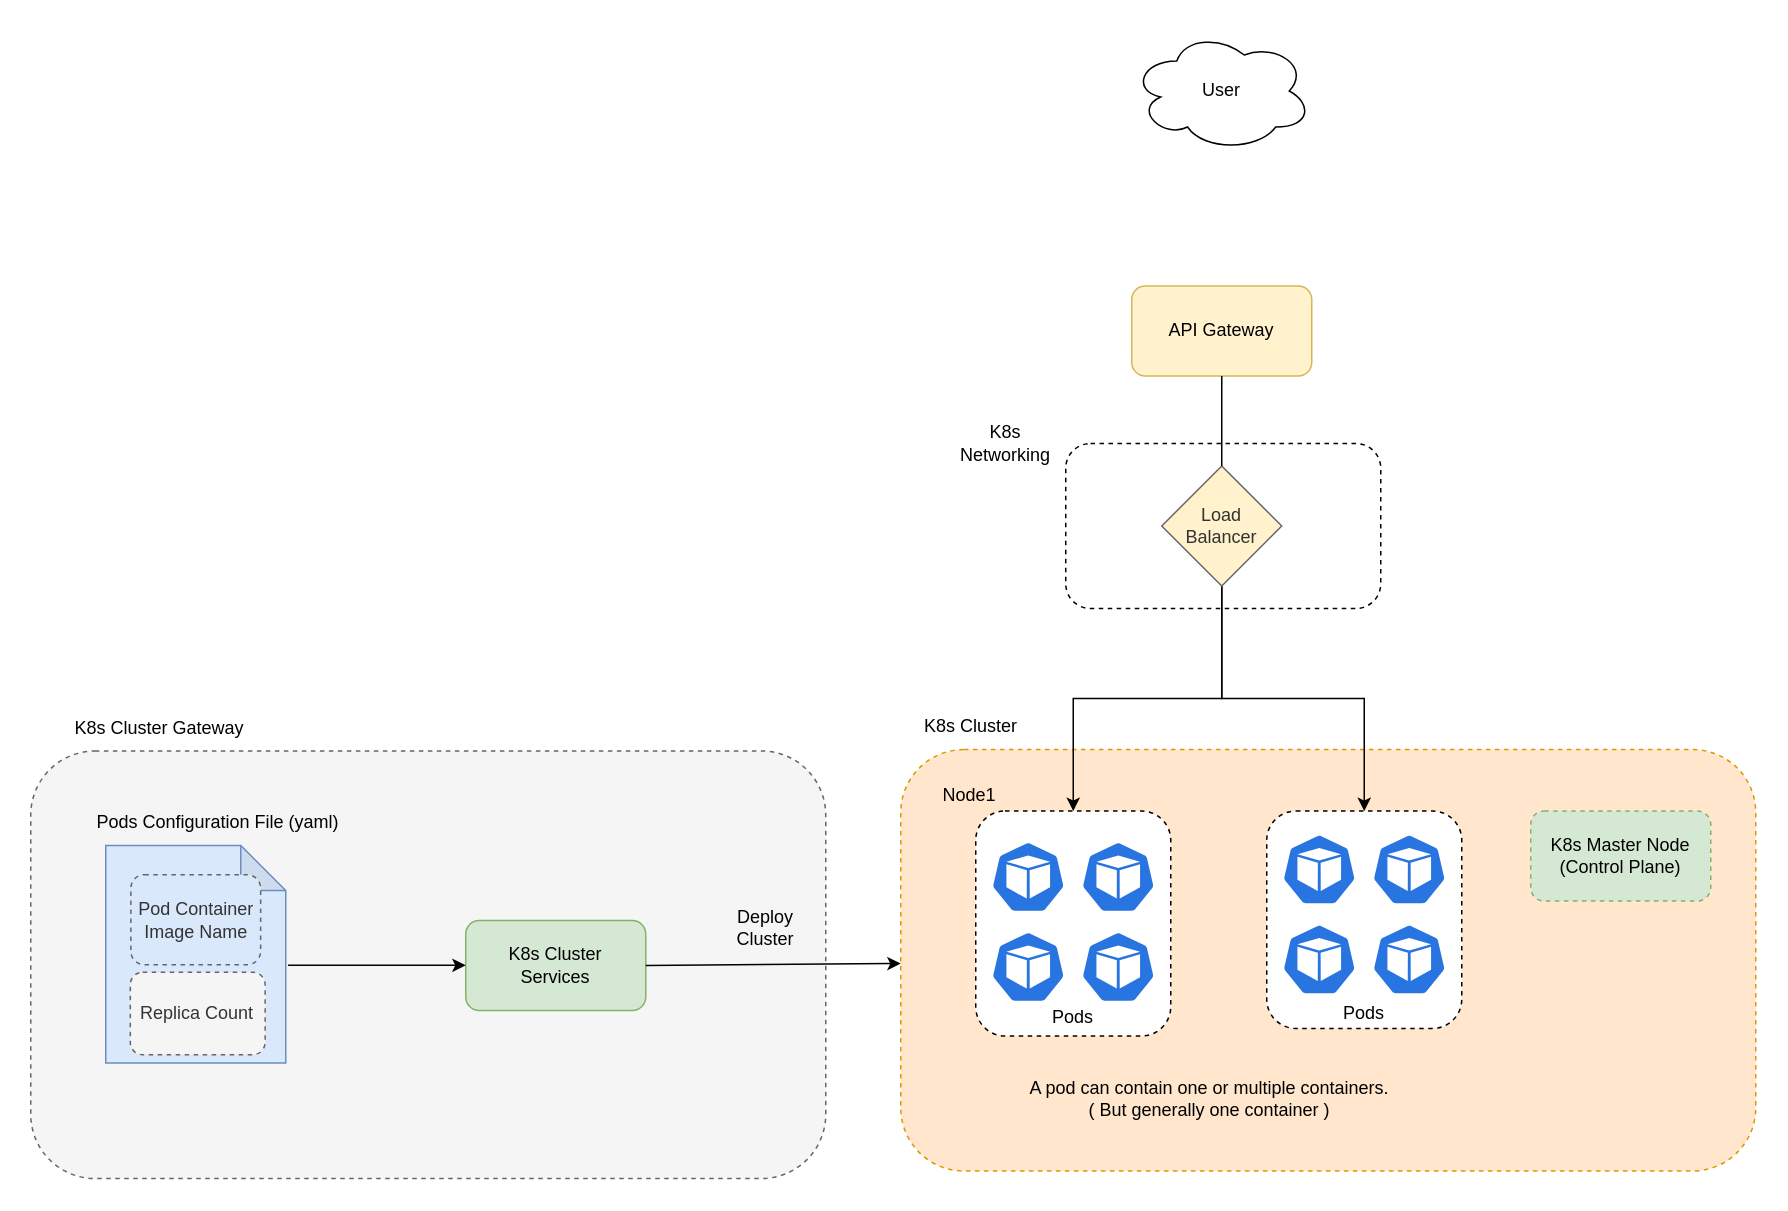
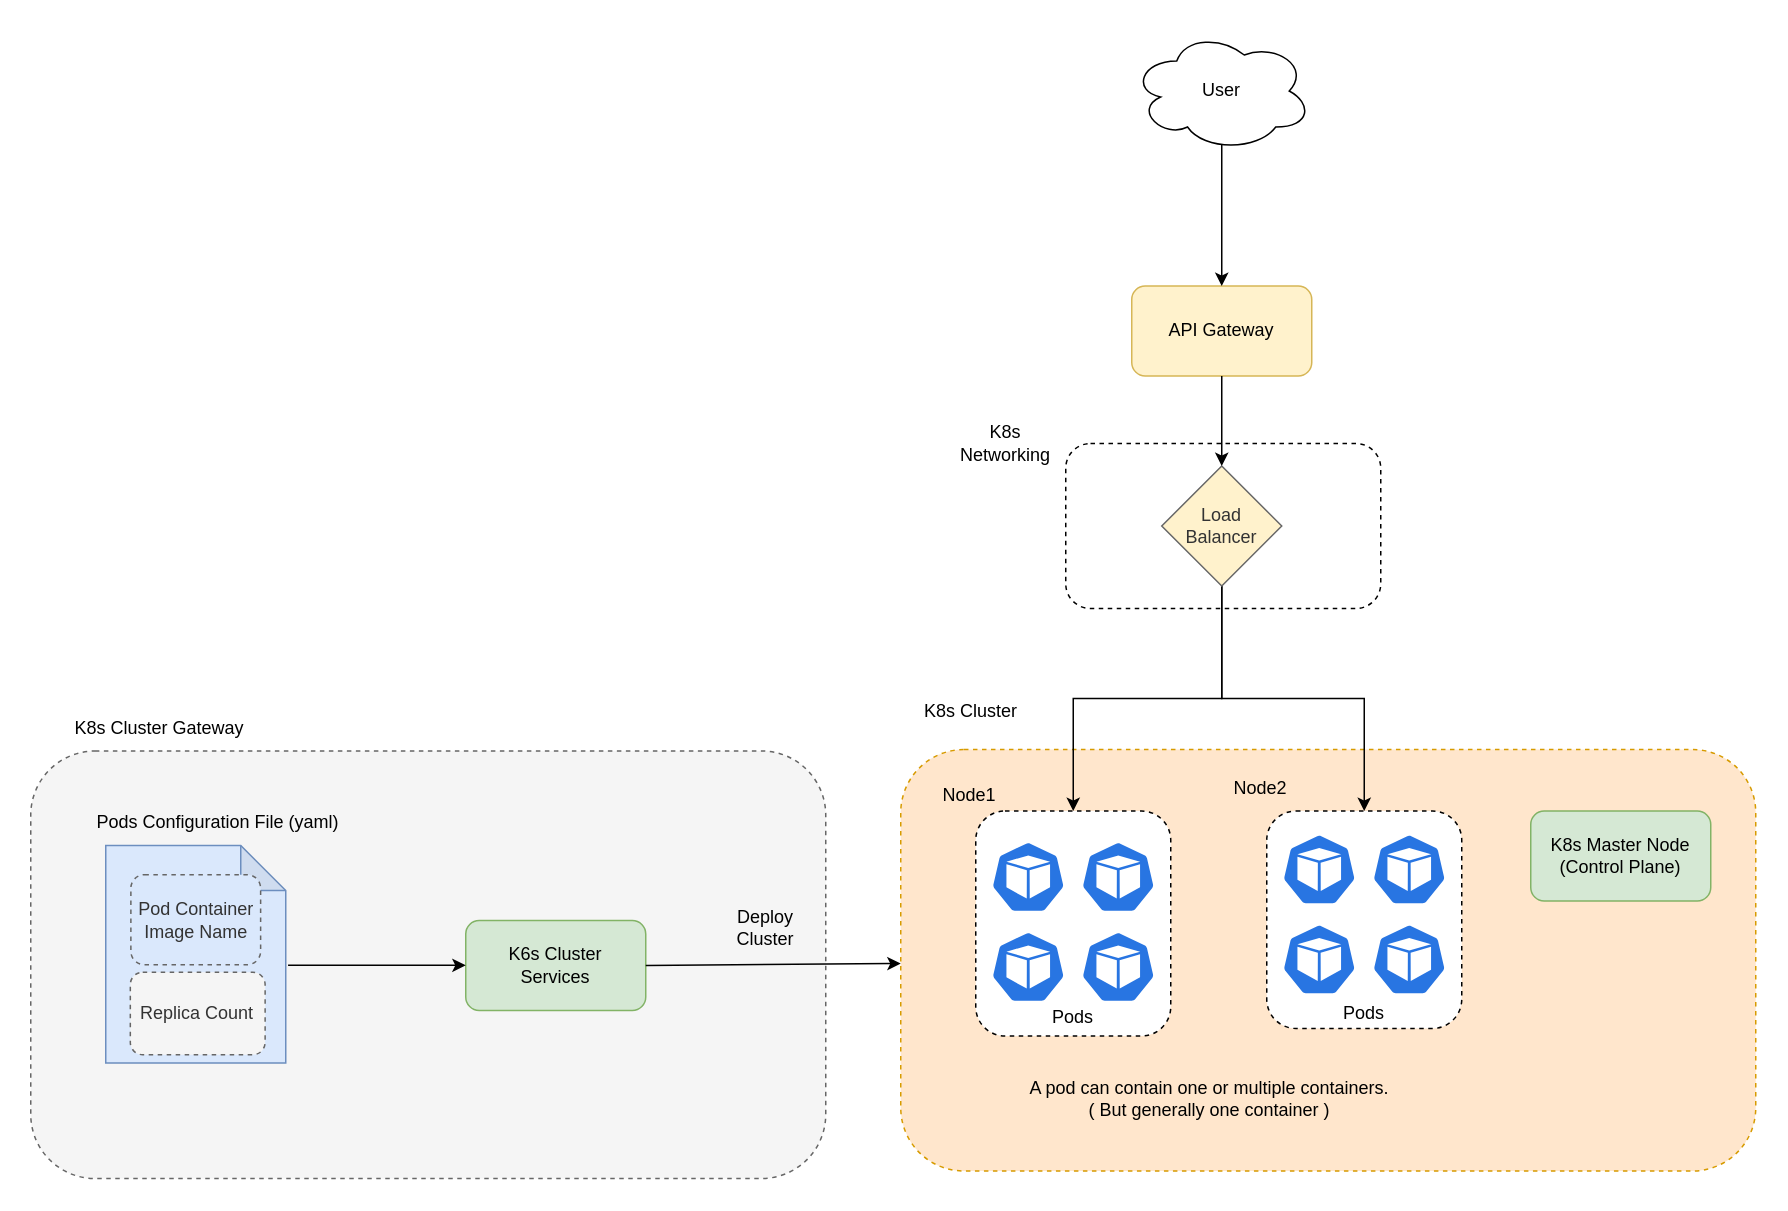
  <mxCell id="0" />
  <mxCell id="1" parent="0" />
  <mxCell id="2" value="" style="rounded=1;whiteSpace=wrap;html=1;dashed=1;" vertex="1" parent="1"><mxGeometry x="710" y="295" width="210" height="110" as="geometry" /></mxCell>
  <mxCell id="3" value="" style="rounded=1;whiteSpace=wrap;html=1;dashed=1;fillColor=#f5f5f5;strokeColor=#666666;fontColor=#333333;" parent="1" vertex="1"><mxGeometry x="20" y="500" width="530" height="285" as="geometry" /></mxCell>
  <mxCell id="4" value="" style="rounded=1;whiteSpace=wrap;html=1;dashed=1;fillColor=#ffe6cc;strokeColor=#d79b00;" parent="1" vertex="1"><mxGeometry x="600" y="499" width="570" height="281" as="geometry" /></mxCell>
  <mxCell id="5" value="" style="rounded=1;whiteSpace=wrap;html=1;dashed=1;" parent="1" vertex="1"><mxGeometry x="650" y="540" width="130" height="150" as="geometry" /></mxCell>
  <mxCell id="6" value="" style="sketch=0;html=1;dashed=0;whitespace=wrap;fillColor=#2875E2;strokeColor=#ffffff;points=[[0.005,0.63,0],[0.1,0.2,0],[0.9,0.2,0],[0.5,0,0],[0.995,0.63,0],[0.72,0.99,0],[0.5,1,0],[0.28,0.99,0]];shape=mxgraph.kubernetes.icon;prIcon=pod" parent="1" vertex="1"><mxGeometry x="660" y="560" width="50" height="48" as="geometry" /></mxCell>
  <mxCell id="7" value="" style="sketch=0;html=1;dashed=0;whitespace=wrap;fillColor=#2875E2;strokeColor=#ffffff;points=[[0.005,0.63,0],[0.1,0.2,0],[0.9,0.2,0],[0.5,0,0],[0.995,0.63,0],[0.72,0.99,0],[0.5,1,0],[0.28,0.99,0]];shape=mxgraph.kubernetes.icon;prIcon=pod" parent="1" vertex="1"><mxGeometry x="660" y="620" width="50" height="48" as="geometry" /></mxCell>
  <mxCell id="8" value="" style="sketch=0;html=1;dashed=0;whitespace=wrap;fillColor=#2875E2;strokeColor=#ffffff;points=[[0.005,0.63,0],[0.1,0.2,0],[0.9,0.2,0],[0.5,0,0],[0.995,0.63,0],[0.72,0.99,0],[0.5,1,0],[0.28,0.99,0]];shape=mxgraph.kubernetes.icon;prIcon=pod" parent="1" vertex="1"><mxGeometry x="720" y="560" width="50" height="48" as="geometry" /></mxCell>
  <mxCell id="9" value="" style="sketch=0;html=1;dashed=0;whitespace=wrap;fillColor=#2875E2;strokeColor=#ffffff;points=[[0.005,0.63,0],[0.1,0.2,0],[0.9,0.2,0],[0.5,0,0],[0.995,0.63,0],[0.72,0.99,0],[0.5,1,0],[0.28,0.99,0]];shape=mxgraph.kubernetes.icon;prIcon=pod" parent="1" vertex="1"><mxGeometry x="720" y="620" width="50" height="48" as="geometry" /></mxCell>
  <mxCell id="10" value="Node1" style="text;html=1;strokeColor=none;fillColor=none;align=center;verticalAlign=middle;whiteSpace=wrap;rounded=0;" parent="1" vertex="1"><mxGeometry x="616" y="515" width="60" height="30" as="geometry" /></mxCell>
  <mxCell id="11" value="A pod can contain one or multiple containers. &lt;br&gt;( But generally one container )" style="text;html=1;strokeColor=none;fillColor=none;align=center;verticalAlign=middle;whiteSpace=wrap;rounded=0;" parent="1" vertex="1"><mxGeometry x="656" y="717" width="300" height="30" as="geometry" /></mxCell>
  <mxCell id="12" value="" style="rounded=1;whiteSpace=wrap;html=1;dashed=1;" parent="1" vertex="1"><mxGeometry x="844" y="540" width="130" height="145" as="geometry" /></mxCell>
  <mxCell id="13" value="" style="sketch=0;html=1;dashed=0;whitespace=wrap;fillColor=#2875E2;strokeColor=#ffffff;points=[[0.005,0.63,0],[0.1,0.2,0],[0.9,0.2,0],[0.5,0,0],[0.995,0.63,0],[0.72,0.99,0],[0.5,1,0],[0.28,0.99,0]];shape=mxgraph.kubernetes.icon;prIcon=pod" parent="1" vertex="1"><mxGeometry x="854" y="555" width="50" height="48" as="geometry" /></mxCell>
  <mxCell id="14" value="" style="sketch=0;html=1;dashed=0;whitespace=wrap;fillColor=#2875E2;strokeColor=#ffffff;points=[[0.005,0.63,0],[0.1,0.2,0],[0.9,0.2,0],[0.5,0,0],[0.995,0.63,0],[0.72,0.99,0],[0.5,1,0],[0.28,0.99,0]];shape=mxgraph.kubernetes.icon;prIcon=pod" parent="1" vertex="1"><mxGeometry x="854" y="615" width="50" height="48" as="geometry" /></mxCell>
  <mxCell id="15" value="" style="sketch=0;html=1;dashed=0;whitespace=wrap;fillColor=#2875E2;strokeColor=#ffffff;points=[[0.005,0.63,0],[0.1,0.2,0],[0.9,0.2,0],[0.5,0,0],[0.995,0.63,0],[0.72,0.99,0],[0.5,1,0],[0.28,0.99,0]];shape=mxgraph.kubernetes.icon;prIcon=pod" parent="1" vertex="1"><mxGeometry x="914" y="555" width="50" height="48" as="geometry" /></mxCell>
  <mxCell id="16" value="" style="sketch=0;html=1;dashed=0;whitespace=wrap;fillColor=#2875E2;strokeColor=#ffffff;points=[[0.005,0.63,0],[0.1,0.2,0],[0.9,0.2,0],[0.5,0,0],[0.995,0.63,0],[0.72,0.99,0],[0.5,1,0],[0.28,0.99,0]];shape=mxgraph.kubernetes.icon;prIcon=pod" parent="1" vertex="1"><mxGeometry x="914" y="615" width="50" height="48" as="geometry" /></mxCell>
+ <mxCell id="17" value="Node2" style="text;html=1;strokeColor=none;fillColor=none;align=center;verticalAlign=middle;whiteSpace=wrap;rounded=0;" parent="1" vertex="1"><mxGeometry x="810" y="510" width="60" height="30" as="geometry" /></mxCell>
  <mxCell id="18" value="Pods" style="text;html=1;strokeColor=none;fillColor=none;align=center;verticalAlign=middle;whiteSpace=wrap;rounded=0;" parent="1" vertex="1"><mxGeometry x="685" y="663" width="60" height="30" as="geometry" /></mxCell>
  <mxCell id="19" value="Pods" style="text;html=1;strokeColor=none;fillColor=none;align=center;verticalAlign=middle;whiteSpace=wrap;rounded=0;" parent="1" vertex="1"><mxGeometry x="879" y="660" width="60" height="30" as="geometry" /></mxCell>
- <mxCell id="20" value="K8s Cluster" style="text;html=1;strokeColor=none;fillColor=none;align=center;verticalAlign=middle;whiteSpace=wrap;rounded=0;dashed=1;" parent="1" vertex="1"><mxGeometry x="600" y="469" width="94" height="30" as="geometry" /></mxCell>
+ <mxCell id="20" value="K8s Cluster" style="text;html=1;strokeColor=none;fillColor=none;align=center;verticalAlign=middle;whiteSpace=wrap;rounded=0;dashed=1;" parent="1" vertex="1"><mxGeometry x="600" y="459" width="94" height="30" as="geometry" /></mxCell>
  <mxCell id="21" value="" style="endArrow=classic;html=1;rounded=0;entryX=0.5;entryY=0;entryDx=0;entryDy=0;edgeStyle=orthogonalEdgeStyle;" parent="1" source="23" target="5" edge="1"><mxGeometry width="50" height="50" relative="1" as="geometry"><mxPoint x="815" y="420" as="sourcePoint" /><mxPoint x="930" y="500" as="targetPoint" /></mxGeometry></mxCell>
  <mxCell id="22" value="" style="endArrow=classic;html=1;rounded=0;exitX=0.5;exitY=1;exitDx=0;exitDy=0;entryX=0.5;entryY=0;entryDx=0;entryDy=0;edgeStyle=orthogonalEdgeStyle;" parent="1" source="23" target="12" edge="1"><mxGeometry width="50" height="50" relative="1" as="geometry"><mxPoint x="815" y="420" as="sourcePoint" /><mxPoint x="725" y="550" as="targetPoint" /></mxGeometry></mxCell>
  <mxCell id="23" value="Load &lt;br&gt;Balancer" style="rhombus;whiteSpace=wrap;html=1;fillColor=#fff2cc;fontColor=#333333;strokeColor=#666666;" parent="1" vertex="1"><mxGeometry x="774" y="310" width="80" height="80" as="geometry" /></mxCell>
  <mxCell id="24" value="API Gateway" style="rounded=1;whiteSpace=wrap;html=1;fillColor=#fff2cc;strokeColor=#d6b656;" parent="1" vertex="1"><mxGeometry x="754" y="190" width="120" height="60" as="geometry" /></mxCell>
- <mxCell id="25" value="" style="endArrow=none;html=1;rounded=0;entryX=0.5;entryY=0;entryDx=0;entryDy=0;" parent="1" source="24" target="23" edge="1"><mxGeometry width="50" height="50" relative="1" as="geometry"><mxPoint x="880" y="420" as="sourcePoint" /><mxPoint x="930" y="370" as="targetPoint" /></mxGeometry></mxCell>
+ <mxCell id="25" value="" style="endArrow=classic;html=1;rounded=0;entryX=0.5;entryY=0;entryDx=0;entryDy=0;" parent="1" source="24" target="23" edge="1"><mxGeometry width="50" height="50" relative="1" as="geometry"><mxPoint x="880" y="420" as="sourcePoint" /><mxPoint x="930" y="370" as="targetPoint" /></mxGeometry></mxCell>
  <mxCell id="26" value="User" style="ellipse;shape=cloud;whiteSpace=wrap;html=1;" parent="1" vertex="1"><mxGeometry x="754" y="20" width="120" height="80" as="geometry" /></mxCell>
+ <mxCell id="27" value="" style="endArrow=classic;html=1;rounded=0;exitX=0.5;exitY=0.95;exitDx=0;exitDy=0;exitPerimeter=0;entryX=0.5;entryY=0;entryDx=0;entryDy=0;" parent="1" source="26" target="24" edge="1"><mxGeometry width="50" height="50" relative="1" as="geometry"><mxPoint x="880" y="310" as="sourcePoint" /><mxPoint x="930" y="260" as="targetPoint" /></mxGeometry></mxCell>
  <mxCell id="28" value="" style="shape=note;whiteSpace=wrap;html=1;backgroundOutline=1;darkOpacity=0.05;fillColor=#dae8fc;strokeColor=#6c8ebf;" parent="1" vertex="1"><mxGeometry x="70" y="563" width="120" height="145" as="geometry" /></mxCell>
- <mxCell id="29" value="K8s Cluster &lt;br&gt;Services" style="rounded=1;whiteSpace=wrap;html=1;fillColor=#d5e8d4;strokeColor=#82b366;" parent="1" vertex="1"><mxGeometry x="310" y="613" width="120" height="60" as="geometry" /></mxCell>
+ <mxCell id="29" value="K6s Cluster &lt;br&gt;Services" style="rounded=1;whiteSpace=wrap;html=1;fillColor=#d5e8d4;strokeColor=#82b366;" parent="1" vertex="1"><mxGeometry x="310" y="613" width="120" height="60" as="geometry" /></mxCell>
  <mxCell id="30" value="" style="endArrow=classic;html=1;rounded=0;exitX=1.013;exitY=0.55;exitDx=0;exitDy=0;exitPerimeter=0;" parent="1" source="28" target="29" edge="1"><mxGeometry width="50" height="50" relative="1" as="geometry"><mxPoint x="390" y="540" as="sourcePoint" /><mxPoint x="440" y="490" as="targetPoint" /></mxGeometry></mxCell>
  <mxCell id="31" value="" style="endArrow=classic;html=1;rounded=0;exitX=1;exitY=0.5;exitDx=0;exitDy=0;" parent="1" source="29" target="4" edge="1"><mxGeometry width="50" height="50" relative="1" as="geometry"><mxPoint x="530" y="540" as="sourcePoint" /><mxPoint x="580" y="490" as="targetPoint" /></mxGeometry></mxCell>
  <mxCell id="32" value="Deploy Cluster" style="text;html=1;strokeColor=none;fillColor=none;align=center;verticalAlign=middle;whiteSpace=wrap;rounded=0;" parent="1" vertex="1"><mxGeometry x="480" y="603" width="60" height="30" as="geometry" /></mxCell>
  <mxCell id="33" value="K8s Cluster Gateway" style="text;html=1;strokeColor=none;fillColor=none;align=center;verticalAlign=middle;whiteSpace=wrap;rounded=0;dashed=1;" parent="1" vertex="1"><mxGeometry x="22" y="470" width="168" height="30" as="geometry" /></mxCell>
- <mxCell id="34" value="K8s Master Node (Control Plane)" style="rounded=1;whiteSpace=wrap;html=1;dashed=1;fillColor=#d5e8d4;strokeColor=#82b366;" vertex="1" parent="1"><mxGeometry x="1020" y="540" width="120" height="60" as="geometry" /></mxCell>
+ <mxCell id="34" value="K8s Master Node (Control Plane)" style="rounded=1;whiteSpace=wrap;html=1;dashed=0;fillColor=#d5e8d4;strokeColor=#82b366;" vertex="1" parent="1"><mxGeometry x="1020" y="540" width="120" height="60" as="geometry" /></mxCell>
  <mxCell id="35" value="K8s Networking" style="text;html=1;strokeColor=none;fillColor=none;align=center;verticalAlign=middle;whiteSpace=wrap;rounded=0;dashed=1;" vertex="1" parent="1"><mxGeometry x="640" y="280" width="60" height="30" as="geometry" /></mxCell>
  <mxCell id="36" value="Pods Configuration File (yaml)" style="text;html=1;strokeColor=none;fillColor=none;align=center;verticalAlign=middle;whiteSpace=wrap;rounded=0;dashed=1;" vertex="1" parent="1"><mxGeometry x="50" y="533" width="190" height="30" as="geometry" /></mxCell>
  <mxCell id="37" value="Pod Container Image Name" style="rounded=1;whiteSpace=wrap;html=1;dashed=1;fillColor=#dae8fc;strokeColor=#666666;fontColor=#333333;" vertex="1" parent="1"><mxGeometry x="86.75" y="582.5" width="86.5" height="60" as="geometry" /></mxCell>
  <mxCell id="38" value="Replica Count" style="rounded=1;whiteSpace=wrap;html=1;dashed=1;fillColor=#f5f5f5;strokeColor=#666666;fontColor=#333333;" vertex="1" parent="1"><mxGeometry x="86.38" y="647.5" width="89.87" height="55" as="geometry" /></mxCell>
